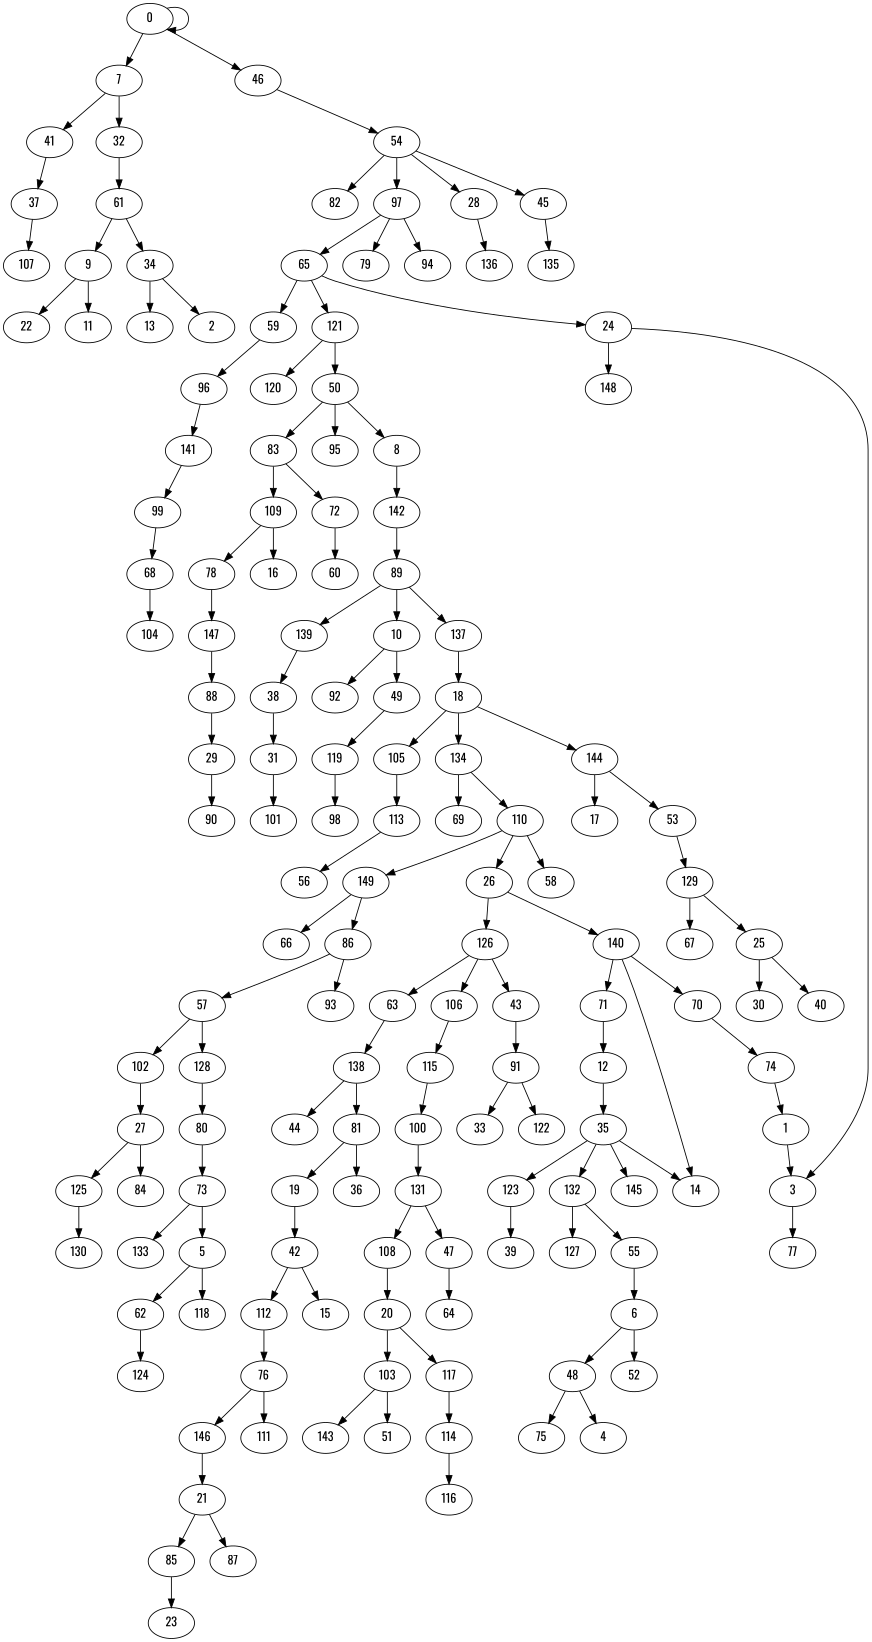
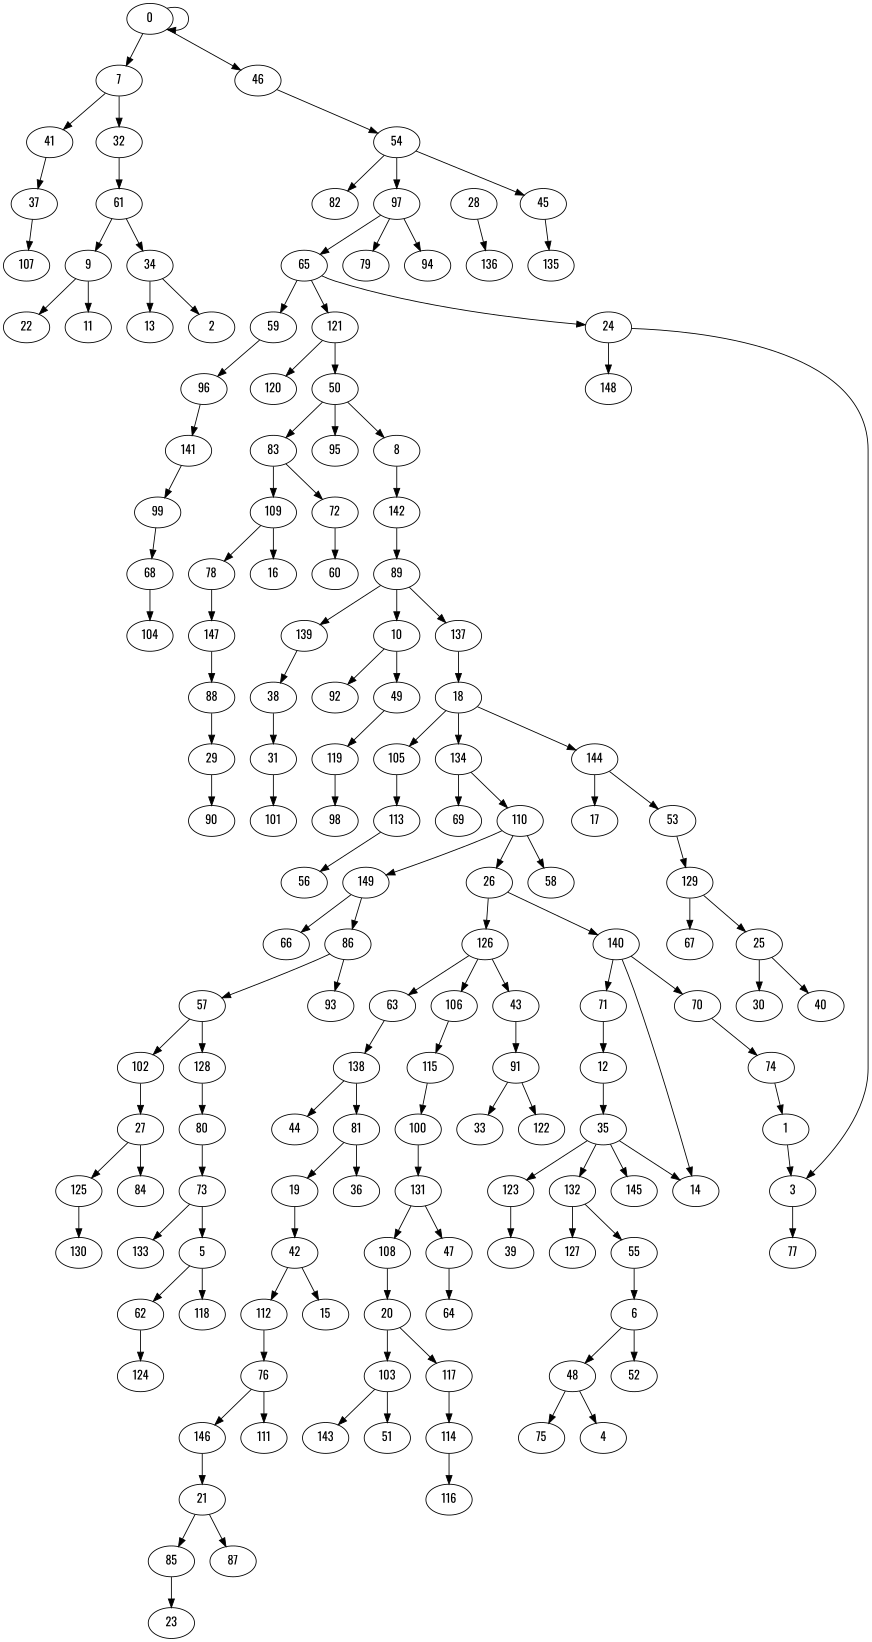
  digraph {
    fontname=Oswald
    node [fontname=Oswald]
    edge [fontname=Oswald]
    0 [height=0.5 width=0.75]
    7 [height=0.5 width=0.75]
    46 [height=0.5 width=0.75]
    32 [height=0.5 width=0.75]
    41 [height=0.5 width=0.75]
    54 [height=0.5 width=0.75]
    61 [height=0.5 width=0.75]
    37 [height=0.5 width=0.75]
    28 [height=0.5 width=0.75]
    45 [height=0.5 width=0.75]
    82 [height=0.5 width=0.75]
    97 [height=0.5 width=0.75]
    1 [height=0.5 width=0.75]
    3 [height=0.5 width=0.75]
    77 [height=0.5 width=0.75]
    2 [height=0.5 width=0.75]
    4 [height=0.5 width=0.75]
    5 [height=0.5 width=0.75]
    62 [height=0.5 width=0.75]
    118 [height=0.5 width=0.75]
    124 [height=0.5 width=0.75]
    6 [height=0.5 width=0.75]
    48 [height=0.5 width=0.75]
    52 [height=0.5 width=0.75]
    75 [height=0.5 width=0.75]
    9 [height=0.5 width=0.75]
    34 [height=0.5 width=0.75]
    107 [height=0.5 width=0.75]
    8 [height=0.5 width=0.75]
    142 [height=0.5 width=0.75]
    89 [height=0.5 width=0.75]
    10 [height=0.5 width=0.75]
    137 [height=0.5 width=0.75]
    139 [height=0.5 width=0.75]
    11 [height=0.5 width=0.75]
    22 [height=0.5 width=0.75]
    49 [height=0.5 width=0.75]
    92 [height=0.5 width=0.75]
    119 [height=0.5 width=0.75]
    98 [height=0.5 width=0.75]
    12 [height=0.5 width=0.75]
    35 [height=0.5 width=0.75]
    14 [height=0.5 width=0.75]
    123 [height=0.5 width=0.75]
    132 [height=0.5 width=0.75]
    145 [height=0.5 width=0.75]
    39 [height=0.5 width=0.75]
    55 [height=0.5 width=0.75]
    127 [height=0.5 width=0.75]
    13 [height=0.5 width=0.75]
    15 [height=0.5 width=0.75]
    16 [height=0.5 width=0.75]
    17 [height=0.5 width=0.75]
    18 [height=0.5 width=0.75]
    105 [height=0.5 width=0.75]
    134 [height=0.5 width=0.75]
    144 [height=0.5 width=0.75]
    113 [height=0.5 width=0.75]
    69 [height=0.5 width=0.75]
    110 [height=0.5 width=0.75]
    53 [height=0.5 width=0.75]
    56 [height=0.5 width=0.75]
    26 [height=0.5 width=0.75]
    58 [height=0.5 width=0.75]
    149 [height=0.5 width=0.75]
    129 [height=0.5 width=0.75]
    19 [height=0.5 width=0.75]
    42 [height=0.5 width=0.75]
    112 [height=0.5 width=0.75]
    76 [height=0.5 width=0.75]
    20 [height=0.5 width=0.75]
    103 [height=0.5 width=0.75]
    117 [height=0.5 width=0.75]
    51 [height=0.5 width=0.75]
    143 [height=0.5 width=0.75]
    114 [height=0.5 width=0.75]
    116 [height=0.5 width=0.75]
    21 [height=0.5 width=0.75]
    85 [height=0.5 width=0.75]
    87 [height=0.5 width=0.75]
    23 [height=0.5 width=0.75]
    24 [height=0.5 width=0.75]
    148 [height=0.5 width=0.75]
    25 [height=0.5 width=0.75]
    30 [height=0.5 width=0.75]
    40 [height=0.5 width=0.75]
    126 [height=0.5 width=0.75]
    140 [height=0.5 width=0.75]
    43 [height=0.5 width=0.75]
    63 [height=0.5 width=0.75]
    106 [height=0.5 width=0.75]
    70 [height=0.5 width=0.75]
    71 [height=0.5 width=0.75]
    91 [height=0.5 width=0.75]
    138 [height=0.5 width=0.75]
    115 [height=0.5 width=0.75]
    74 [height=0.5 width=0.75]
    27 [height=0.5 width=0.75]
    84 [height=0.5 width=0.75]
    125 [height=0.5 width=0.75]
    130 [height=0.5 width=0.75]
    136 [height=0.5 width=0.75]
    29 [height=0.5 width=0.75]
    90 [height=0.5 width=0.75]
    31 [height=0.5 width=0.75]
    101 [height=0.5 width=0.75]
    33 [height=0.5 width=0.75]
    36 [height=0.5 width=0.75]
    38 [height=0.5 width=0.75]
    111 [height=0.5 width=0.75]
    146 [height=0.5 width=0.75]
    122 [height=0.5 width=0.75]
    44 [height=0.5 width=0.75]
    135 [height=0.5 width=0.75]
    65 [height=0.5 width=0.75]
    79 [height=0.5 width=0.75]
    94 [height=0.5 width=0.75]
    47 [height=0.5 width=0.75]
    64 [height=0.5 width=0.75]
    50 [height=0.5 width=0.75]
    83 [height=0.5 width=0.75]
    95 [height=0.5 width=0.75]
    72 [height=0.5 width=0.75]
    109 [height=0.5 width=0.75]
    60 [height=0.5 width=0.75]
    78 [height=0.5 width=0.75]
    67 [height=0.5 width=0.75]
    59 [height=0.5 width=0.75]
    121 [height=0.5 width=0.75]
    57 [height=0.5 width=0.75]
    102 [height=0.5 width=0.75]
    128 [height=0.5 width=0.75]
    80 [height=0.5 width=0.75]
    73 [height=0.5 width=0.75]
    96 [height=0.5 width=0.75]
    141 [height=0.5 width=0.75]
    99 [height=0.5 width=0.75]
    81 [height=0.5 width=0.75]
    120 [height=0.5 width=0.75]
    66 [height=0.5 width=0.75]
    68 [height=0.5 width=0.75]
    104 [height=0.5 width=0.75]
    133 [height=0.5 width=0.75]
    147 [height=0.5 width=0.75]
    88 [height=0.5 width=0.75]
    86 [height=0.5 width=0.75]
    93 [height=0.5 width=0.75]
    100 [height=0.5 width=0.75]
    131 [height=0.5 width=0.75]
    108 [height=0.5 width=0.75]
    0 -> 0
    0 -> 7
    0 -> 46
    7 -> 32
    7 -> 41
    46 -> 54
    32 -> 61
    41 -> 37
-   54 -> 28
    54 -> 45
    54 -> 82
    54 -> 97
    61 -> 9
    61 -> 34
    37 -> 107
    28 -> 136
    45 -> 135
    97 -> 65
    97 -> 79
    97 -> 94
    1 -> 3
    3 -> 77
    5 -> 62
    5 -> 118
    62 -> 124
    6 -> 48
    6 -> 52
    48 -> 4
    48 -> 75
    9 -> 11
    9 -> 22
    34 -> 2
    34 -> 13
    8 -> 142
    142 -> 89
    89 -> 10
    89 -> 137
    89 -> 139
    10 -> 49
    10 -> 92
    137 -> 18
    139 -> 38
    49 -> 119
    119 -> 98
    12 -> 35
    35 -> 14
    35 -> 123
    35 -> 132
    35 -> 145
    123 -> 39
    132 -> 55
    132 -> 127
    55 -> 6
    18 -> 105
    18 -> 134
    18 -> 144
    105 -> 113
    134 -> 69
    134 -> 110
    144 -> 17
    144 -> 53
    113 -> 56
    110 -> 26
    110 -> 58
    110 -> 149
    53 -> 129
    26 -> 126
    26 -> 140
    149 -> 66
    149 -> 86
    129 -> 25
    129 -> 67
    19 -> 42
    42 -> 15
    42 -> 112
    112 -> 76
    76 -> 111
    76 -> 146
    20 -> 103
    20 -> 117
    103 -> 51
    103 -> 143
    117 -> 114
    114 -> 116
    21 -> 85
    21 -> 87
    85 -> 23
    24 -> 3
    24 -> 148
    25 -> 30
    25 -> 40
    126 -> 43
    126 -> 63
    126 -> 106
    140 -> 14
    140 -> 70
    140 -> 71
    43 -> 91
    63 -> 138
    106 -> 115
    70 -> 74
    71 -> 12
    91 -> 33
    91 -> 122
    138 -> 44
    138 -> 81
    115 -> 100
    74 -> 1
    27 -> 84
    27 -> 125
    125 -> 130
    29 -> 90
    31 -> 101
    38 -> 31
    146 -> 21
    65 -> 24
    65 -> 59
    65 -> 121
    47 -> 64
    50 -> 8
    50 -> 83
    50 -> 95
    83 -> 72
    83 -> 109
    72 -> 60
    109 -> 16
    109 -> 78
    78 -> 147
    59 -> 96
    121 -> 50
    121 -> 120
    57 -> 102
    57 -> 128
    102 -> 27
    128 -> 80
    80 -> 73
    73 -> 5
    73 -> 133
    96 -> 141
    141 -> 99
    99 -> 68
    81 -> 19
    81 -> 36
    68 -> 104
    147 -> 88
    88 -> 29
    86 -> 57
    86 -> 93
    100 -> 131
    131 -> 47
    131 -> 108
    108 -> 20
  }
